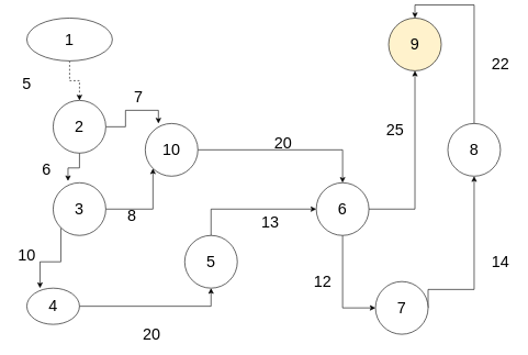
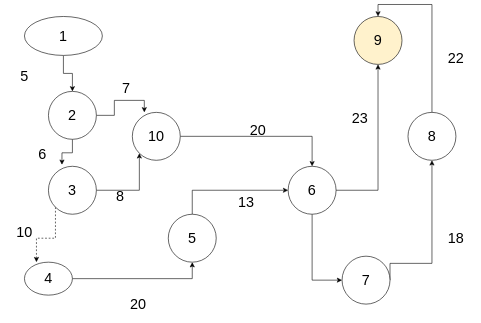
  <mxCell id="0" />
  <mxCell id="1" parent="0" />
- <mxCell id="2" style="edgeStyle=orthogonalEdgeStyle;rounded=0;orthogonalLoop=1;jettySize=auto;html=1;exitX=0.5;exitY=1;exitDx=0;exitDy=0;dashed=1;" edge="1" parent="1" source="3" target="18"><mxGeometry relative="1" as="geometry" /></mxCell>
+ <mxCell id="2" style="edgeStyle=orthogonalEdgeStyle;rounded=0;orthogonalLoop=1;jettySize=auto;html=1;exitX=0.5;exitY=1;exitDx=0;exitDy=0;" edge="1" parent="1" source="3" target="18"><mxGeometry relative="1" as="geometry" /></mxCell>
  <mxCell id="3" value="&lt;font style=&quot;font-size: 24px&quot;&gt;1&lt;/font&gt;" style="ellipse;whiteSpace=wrap;html=1;aspect=fixed;" vertex="1" parent="1"><mxGeometry x="40" y="20" width="130" height="65" as="geometry" /></mxCell>
  <mxCell id="4" value="&lt;span style=&quot;font-size: 24px&quot;&gt;9&lt;/span&gt;" style="ellipse;whiteSpace=wrap;html=1;aspect=fixed;fillColor=#fff2cc;" vertex="1" parent="1"><mxGeometry x="590" y="20" width="80" height="80" as="geometry" /></mxCell>
  <mxCell id="5" style="edgeStyle=orthogonalEdgeStyle;rounded=0;orthogonalLoop=1;jettySize=auto;html=1;exitX=1;exitY=0.5;exitDx=0;exitDy=0;entryX=0.5;entryY=1;entryDx=0;entryDy=0;" edge="1" parent="1" source="6" target="15"><mxGeometry relative="1" as="geometry" /></mxCell>
  <mxCell id="6" value="&lt;span style=&quot;font-size: 24px&quot;&gt;4&lt;/span&gt;" style="ellipse;whiteSpace=wrap;html=1;aspect=fixed;" vertex="1" parent="1"><mxGeometry x="40" y="430" width="80" height="55" as="geometry" /></mxCell>
  <mxCell id="7" style="edgeStyle=orthogonalEdgeStyle;rounded=0;orthogonalLoop=1;jettySize=auto;html=1;exitX=1;exitY=0.5;exitDx=0;exitDy=0;entryX=0.5;entryY=0;entryDx=0;entryDy=0;" edge="1" parent="1" source="8" target="21"><mxGeometry relative="1" as="geometry" /></mxCell>
  <mxCell id="8" value="&lt;span style=&quot;font-size: 24px&quot;&gt;10&lt;/span&gt;" style="ellipse;whiteSpace=wrap;html=1;aspect=fixed;" vertex="1" parent="1"><mxGeometry x="220" y="180" width="80" height="80" as="geometry" /></mxCell>
  <mxCell id="9" style="edgeStyle=orthogonalEdgeStyle;rounded=0;orthogonalLoop=1;jettySize=auto;html=1;exitX=1;exitY=0.5;exitDx=0;exitDy=0;entryX=0.5;entryY=1;entryDx=0;entryDy=0;" edge="1" parent="1" source="10" target="23"><mxGeometry relative="1" as="geometry"><Array as="points"><mxPoint x="650" y="432" /><mxPoint x="720" y="432" /></Array></mxGeometry></mxCell>
  <mxCell id="10" value="&lt;span style=&quot;font-size: 24px&quot;&gt;7&lt;/span&gt;" style="ellipse;whiteSpace=wrap;html=1;aspect=fixed;" vertex="1" parent="1"><mxGeometry x="570" y="420" width="80" height="80" as="geometry" /></mxCell>
- <mxCell id="11" style="edgeStyle=orthogonalEdgeStyle;rounded=0;orthogonalLoop=1;jettySize=auto;html=1;exitX=0;exitY=1;exitDx=0;exitDy=0;entryX=0.25;entryY=0;entryDx=0;entryDy=0;entryPerimeter=0;" edge="1" parent="1" source="13" target="6"><mxGeometry relative="1" as="geometry" /></mxCell>
+ <mxCell id="11" style="edgeStyle=orthogonalEdgeStyle;rounded=0;orthogonalLoop=1;jettySize=auto;html=1;exitX=0;exitY=1;exitDx=0;exitDy=0;entryX=0.25;entryY=0;entryDx=0;entryDy=0;entryPerimeter=0;dashed=1;" edge="1" parent="1" source="13" target="6"><mxGeometry relative="1" as="geometry" /></mxCell>
  <mxCell id="12" style="edgeStyle=orthogonalEdgeStyle;rounded=0;orthogonalLoop=1;jettySize=auto;html=1;exitX=1;exitY=0.5;exitDx=0;exitDy=0;entryX=0;entryY=1;entryDx=0;entryDy=0;" edge="1" parent="1" source="13" target="8"><mxGeometry relative="1" as="geometry" /></mxCell>
  <mxCell id="13" value="&lt;span style=&quot;font-size: 24px&quot;&gt;3&lt;/span&gt;" style="ellipse;whiteSpace=wrap;html=1;aspect=fixed;" vertex="1" parent="1"><mxGeometry x="80" y="270" width="80" height="80" as="geometry" /></mxCell>
  <mxCell id="14" style="edgeStyle=orthogonalEdgeStyle;rounded=0;orthogonalLoop=1;jettySize=auto;html=1;exitX=0.5;exitY=0;exitDx=0;exitDy=0;" edge="1" parent="1" source="15" target="21"><mxGeometry relative="1" as="geometry" /></mxCell>
  <mxCell id="15" value="&lt;span style=&quot;font-size: 24px&quot;&gt;5&lt;/span&gt;" style="ellipse;whiteSpace=wrap;html=1;aspect=fixed;" vertex="1" parent="1"><mxGeometry x="280" y="350" width="80" height="80" as="geometry" /></mxCell>
  <mxCell id="16" style="edgeStyle=orthogonalEdgeStyle;rounded=0;orthogonalLoop=1;jettySize=auto;html=1;exitX=0.5;exitY=1;exitDx=0;exitDy=0;entryX=0.282;entryY=-0.032;entryDx=0;entryDy=0;entryPerimeter=0;" edge="1" parent="1" source="18" target="13"><mxGeometry relative="1" as="geometry" /></mxCell>
  <mxCell id="17" style="edgeStyle=orthogonalEdgeStyle;rounded=0;orthogonalLoop=1;jettySize=auto;html=1;exitX=1;exitY=0.5;exitDx=0;exitDy=0;entryX=0.25;entryY=0;entryDx=0;entryDy=0;entryPerimeter=0;" edge="1" parent="1" source="18" target="8"><mxGeometry relative="1" as="geometry" /></mxCell>
  <mxCell id="18" value="&lt;span style=&quot;font-size: 24px&quot;&gt;2&lt;/span&gt;" style="ellipse;whiteSpace=wrap;html=1;aspect=fixed;" vertex="1" parent="1"><mxGeometry x="80" y="145" width="80" height="80" as="geometry" /></mxCell>
  <mxCell id="19" style="edgeStyle=orthogonalEdgeStyle;rounded=0;orthogonalLoop=1;jettySize=auto;html=1;exitX=0.5;exitY=1;exitDx=0;exitDy=0;entryX=0;entryY=0.5;entryDx=0;entryDy=0;" edge="1" parent="1" source="21" target="10"><mxGeometry relative="1" as="geometry" /></mxCell>
  <mxCell id="20" style="edgeStyle=orthogonalEdgeStyle;rounded=0;orthogonalLoop=1;jettySize=auto;html=1;exitX=1;exitY=0.5;exitDx=0;exitDy=0;entryX=0.5;entryY=1;entryDx=0;entryDy=0;" edge="1" parent="1" source="21" target="4"><mxGeometry relative="1" as="geometry" /></mxCell>
  <mxCell id="21" value="&lt;span style=&quot;font-size: 24px&quot;&gt;6&lt;/span&gt;" style="ellipse;whiteSpace=wrap;html=1;aspect=fixed;" vertex="1" parent="1"><mxGeometry x="480" y="270" width="80" height="80" as="geometry" /></mxCell>
  <mxCell id="22" style="edgeStyle=orthogonalEdgeStyle;rounded=0;orthogonalLoop=1;jettySize=auto;html=1;exitX=0.5;exitY=0;exitDx=0;exitDy=0;entryX=0.5;entryY=0;entryDx=0;entryDy=0;" edge="1" parent="1" source="23" target="4"><mxGeometry relative="1" as="geometry" /></mxCell>
  <mxCell id="23" value="&lt;span style=&quot;font-size: 24px&quot;&gt;8&lt;/span&gt;" style="ellipse;whiteSpace=wrap;html=1;aspect=fixed;" vertex="1" parent="1"><mxGeometry x="680" y="180" width="80" height="80" as="geometry" /></mxCell>
  <mxCell id="24" value="&lt;font style=&quot;font-size: 24px&quot;&gt;5&lt;/font&gt;" style="text;html=1;strokeColor=none;fillColor=none;align=center;verticalAlign=middle;whiteSpace=wrap;rounded=0;" vertex="1" parent="1"><mxGeometry x="20" y="110" width="40" height="20" as="geometry" /></mxCell>
  <mxCell id="25" value="&lt;font style=&quot;font-size: 24px&quot;&gt;7&lt;/font&gt;" style="text;html=1;strokeColor=none;fillColor=none;align=center;verticalAlign=middle;whiteSpace=wrap;rounded=0;" vertex="1" parent="1"><mxGeometry x="190" y="130" width="40" height="20" as="geometry" /></mxCell>
  <mxCell id="26" value="&lt;font style=&quot;font-size: 24px&quot;&gt;6&lt;/font&gt;" style="text;html=1;strokeColor=none;fillColor=none;align=center;verticalAlign=middle;whiteSpace=wrap;rounded=0;" vertex="1" parent="1"><mxGeometry x="50" y="240" width="40" height="20" as="geometry" /></mxCell>
  <mxCell id="27" value="&lt;font style=&quot;font-size: 24px&quot;&gt;10&lt;br&gt;&lt;/font&gt;" style="text;html=1;strokeColor=none;fillColor=none;align=center;verticalAlign=middle;whiteSpace=wrap;rounded=0;" vertex="1" parent="1"><mxGeometry x="20" y="370" width="40" height="20" as="geometry" /></mxCell>
  <mxCell id="28" value="&lt;span style=&quot;font-size: 24px&quot;&gt;8&lt;/span&gt;" style="text;html=1;strokeColor=none;fillColor=none;align=center;verticalAlign=middle;whiteSpace=wrap;rounded=0;" vertex="1" parent="1"><mxGeometry x="180" y="310" width="40" height="20" as="geometry" /></mxCell>
  <mxCell id="29" value="&lt;font style=&quot;font-size: 24px&quot;&gt;20&lt;br&gt;&lt;/font&gt;" style="text;html=1;strokeColor=none;fillColor=none;align=center;verticalAlign=middle;whiteSpace=wrap;rounded=0;" vertex="1" parent="1"><mxGeometry x="410" y="200" width="40" height="20" as="geometry" /></mxCell>
  <mxCell id="30" value="&lt;span style=&quot;font-size: 24px&quot;&gt;20&lt;br&gt;&lt;/span&gt;" style="text;html=1;strokeColor=none;fillColor=none;align=center;verticalAlign=middle;whiteSpace=wrap;rounded=0;" vertex="1" parent="1"><mxGeometry x="210" y="490" width="40" height="20" as="geometry" /></mxCell>
  <mxCell id="31" value="&lt;font style=&quot;font-size: 24px&quot;&gt;13&lt;/font&gt;" style="text;html=1;strokeColor=none;fillColor=none;align=center;verticalAlign=middle;whiteSpace=wrap;rounded=0;" vertex="1" parent="1"><mxGeometry x="390" y="320" width="40" height="20" as="geometry" /></mxCell>
- <mxCell id="32" value="&lt;font style=&quot;font-size: 24px&quot;&gt;12&lt;br&gt;&lt;/font&gt;" style="text;html=1;strokeColor=none;fillColor=none;align=center;verticalAlign=middle;whiteSpace=wrap;rounded=0;" vertex="1" parent="1"><mxGeometry x="470" y="410" width="40" height="20" as="geometry" /></mxCell>
- <mxCell id="33" value="&lt;font style=&quot;font-size: 24px&quot;&gt;25&lt;/font&gt;" style="text;html=1;strokeColor=none;fillColor=none;align=center;verticalAlign=middle;whiteSpace=wrap;rounded=0;" vertex="1" parent="1"><mxGeometry x="580" y="180" width="40" height="20" as="geometry" /></mxCell>
- <mxCell id="34" value="&lt;font style=&quot;font-size: 24px&quot;&gt;14&lt;br&gt;&lt;/font&gt;" style="text;html=1;strokeColor=none;fillColor=none;align=center;verticalAlign=middle;whiteSpace=wrap;rounded=0;" vertex="1" parent="1"><mxGeometry x="740" y="380" width="40" height="20" as="geometry" /></mxCell>
+ <mxCell id="33" value="&lt;font style=&quot;font-size: 24px&quot;&gt;23&lt;/font&gt;" style="text;html=1;strokeColor=none;fillColor=none;align=center;verticalAlign=middle;whiteSpace=wrap;rounded=0;" vertex="1" parent="1"><mxGeometry x="580" y="180" width="40" height="20" as="geometry" /></mxCell>
+ <mxCell id="34" value="&lt;font style=&quot;font-size: 24px&quot;&gt;18&lt;br&gt;&lt;/font&gt;" style="text;html=1;strokeColor=none;fillColor=none;align=center;verticalAlign=middle;whiteSpace=wrap;rounded=0;" vertex="1" parent="1"><mxGeometry x="740" y="380" width="40" height="20" as="geometry" /></mxCell>
  <mxCell id="35" value="&lt;font style=&quot;font-size: 24px&quot;&gt;22&lt;/font&gt;" style="text;html=1;strokeColor=none;fillColor=none;align=center;verticalAlign=middle;whiteSpace=wrap;rounded=0;" vertex="1" parent="1"><mxGeometry x="740" y="80" width="40" height="20" as="geometry" /></mxCell>
